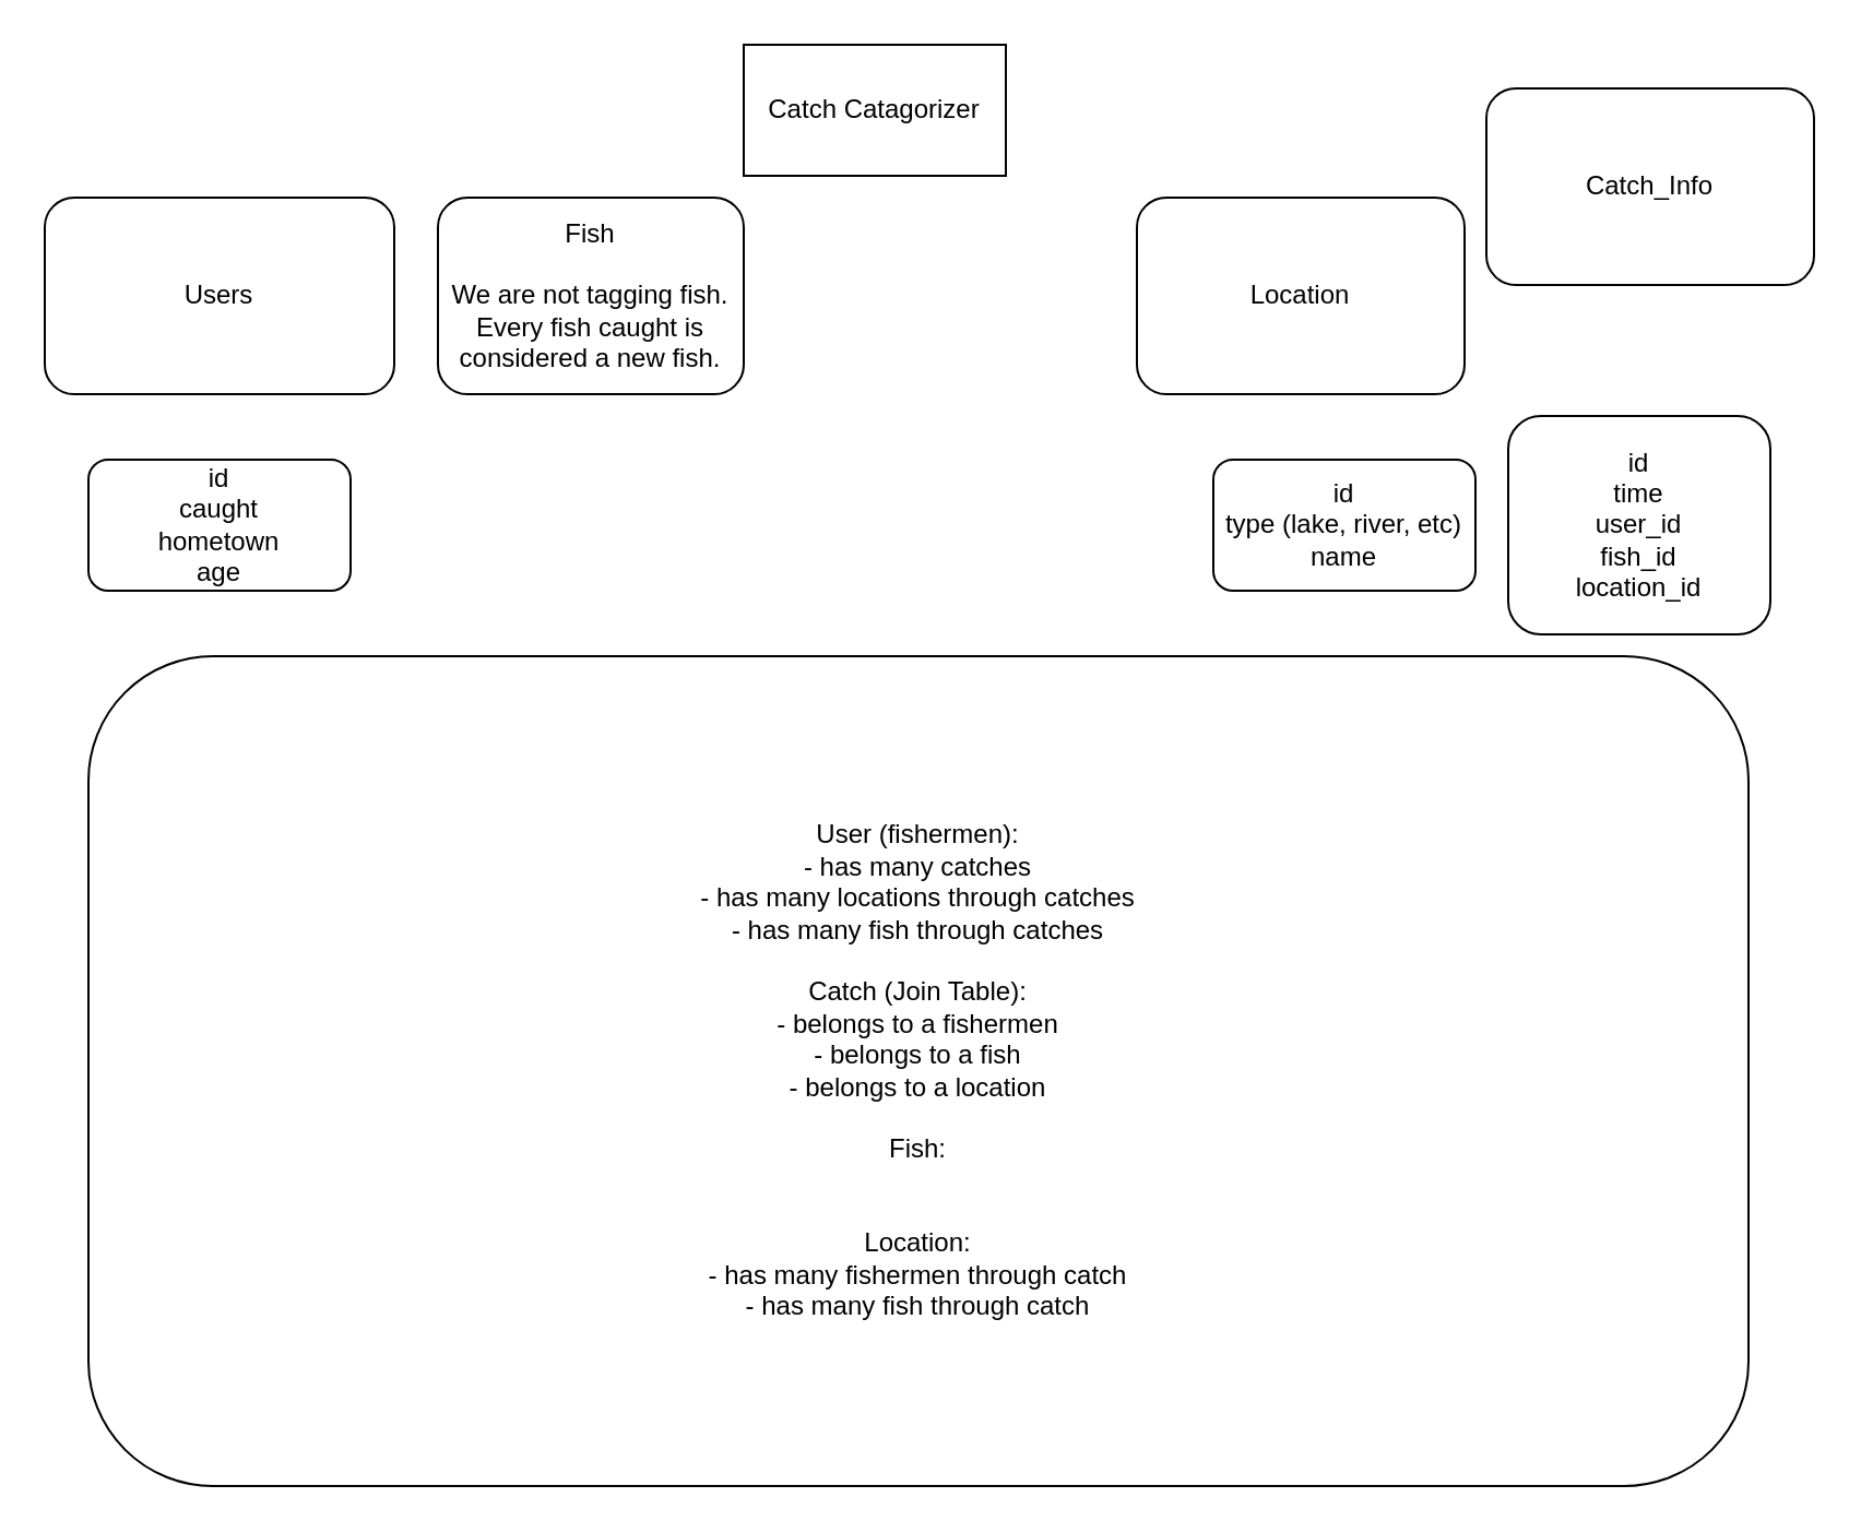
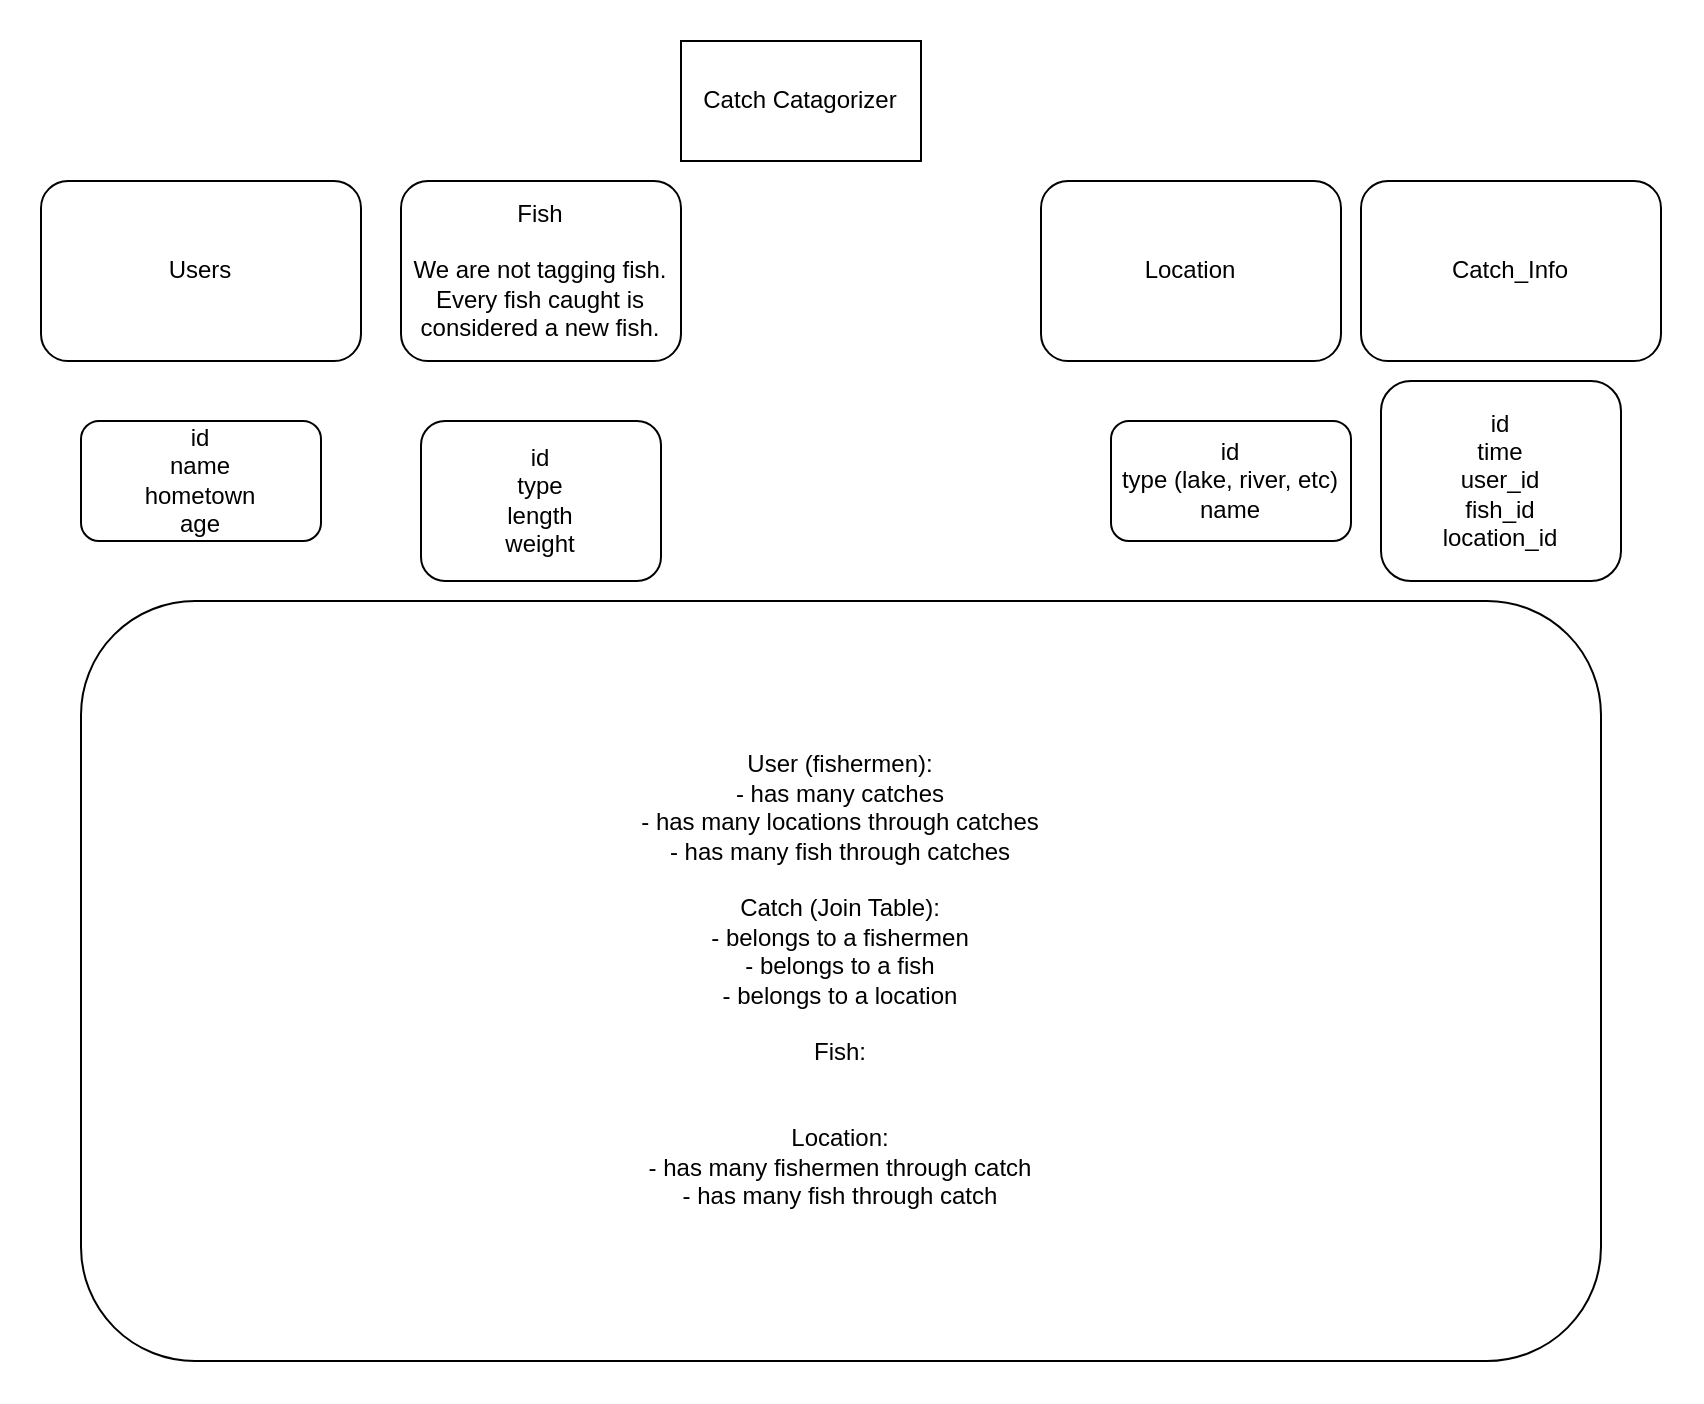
  <mxCell id="0" />
  <mxCell id="1" parent="0" />
  <mxCell id="2" value="Catch Catagorizer" style="rounded=0;whiteSpace=wrap;html=1;" vertex="1" parent="1"><mxGeometry x="340" y="20" width="120" height="60" as="geometry" /></mxCell>
  <mxCell id="3" value="Users" style="rounded=1;whiteSpace=wrap;html=1;" vertex="1" parent="1"><mxGeometry x="20" y="90" width="160" height="90" as="geometry" /></mxCell>
  <mxCell id="4" value="Fish&lt;br&gt;&lt;br&gt;We are not tagging fish. Every fish caught is considered a new fish." style="rounded=1;whiteSpace=wrap;html=1;" vertex="1" parent="1"><mxGeometry x="200" y="90" width="140" height="90" as="geometry" /></mxCell>
  <mxCell id="5" value="Location" style="rounded=1;whiteSpace=wrap;html=1;" vertex="1" parent="1"><mxGeometry x="520" y="90" width="150" height="90" as="geometry" /></mxCell>
- <mxCell id="6" value="id&lt;br&gt;caught&lt;br&gt;hometown&lt;br&gt;age" style="rounded=1;whiteSpace=wrap;html=1;" vertex="1" parent="1"><mxGeometry x="40" y="210" width="120" height="60" as="geometry" /></mxCell>
+ <mxCell id="6" value="id&lt;br&gt;name&lt;br&gt;hometown&lt;br&gt;age" style="rounded=1;whiteSpace=wrap;html=1;" vertex="1" parent="1"><mxGeometry x="40" y="210" width="120" height="60" as="geometry" /></mxCell>
+ <mxCell id="7" value="id&lt;br&gt;type&lt;br&gt;length&lt;br&gt;weight" style="rounded=1;whiteSpace=wrap;html=1;" vertex="1" parent="1"><mxGeometry x="210" y="210" width="120" height="80" as="geometry" /></mxCell>
  <mxCell id="8" value="id&lt;br&gt;type (lake, river, etc)&lt;br&gt;name" style="rounded=1;whiteSpace=wrap;html=1;" vertex="1" parent="1"><mxGeometry x="555" y="210" width="120" height="60" as="geometry" /></mxCell>
- <mxCell id="9" value="Catch_Info" style="rounded=1;whiteSpace=wrap;html=1;" vertex="1" parent="1"><mxGeometry x="680" y="40" width="150" height="90" as="geometry" /></mxCell>
+ <mxCell id="9" value="Catch_Info" style="rounded=1;whiteSpace=wrap;html=1;" vertex="1" parent="1"><mxGeometry x="680" y="90" width="150" height="90" as="geometry" /></mxCell>
  <mxCell id="10" value="id&lt;br&gt;time&lt;br&gt;user_id&lt;br&gt;fish_id&lt;br&gt;location_id" style="rounded=1;whiteSpace=wrap;html=1;" vertex="1" parent="1"><mxGeometry x="690" y="190" width="120" height="100" as="geometry" /></mxCell>
  <mxCell id="11" value="User (fishermen):&lt;br&gt;- has many catches&lt;br&gt;- has many locations through catches&lt;br&gt;- has many fish through catches&lt;br&gt;&lt;br&gt;Catch (Join Table):&lt;br&gt;- belongs to a fishermen&lt;br&gt;- belongs to a fish&lt;br&gt;- belongs to a location&lt;br&gt;&lt;br&gt;Fish:&lt;br&gt;&lt;br&gt;&lt;br&gt;Location:&lt;br&gt;- has many fishermen through catch&lt;br&gt;- has many fish through catch" style="rounded=1;whiteSpace=wrap;html=1;" vertex="1" parent="1"><mxGeometry x="40" y="300" width="760" height="380" as="geometry" /></mxCell>
